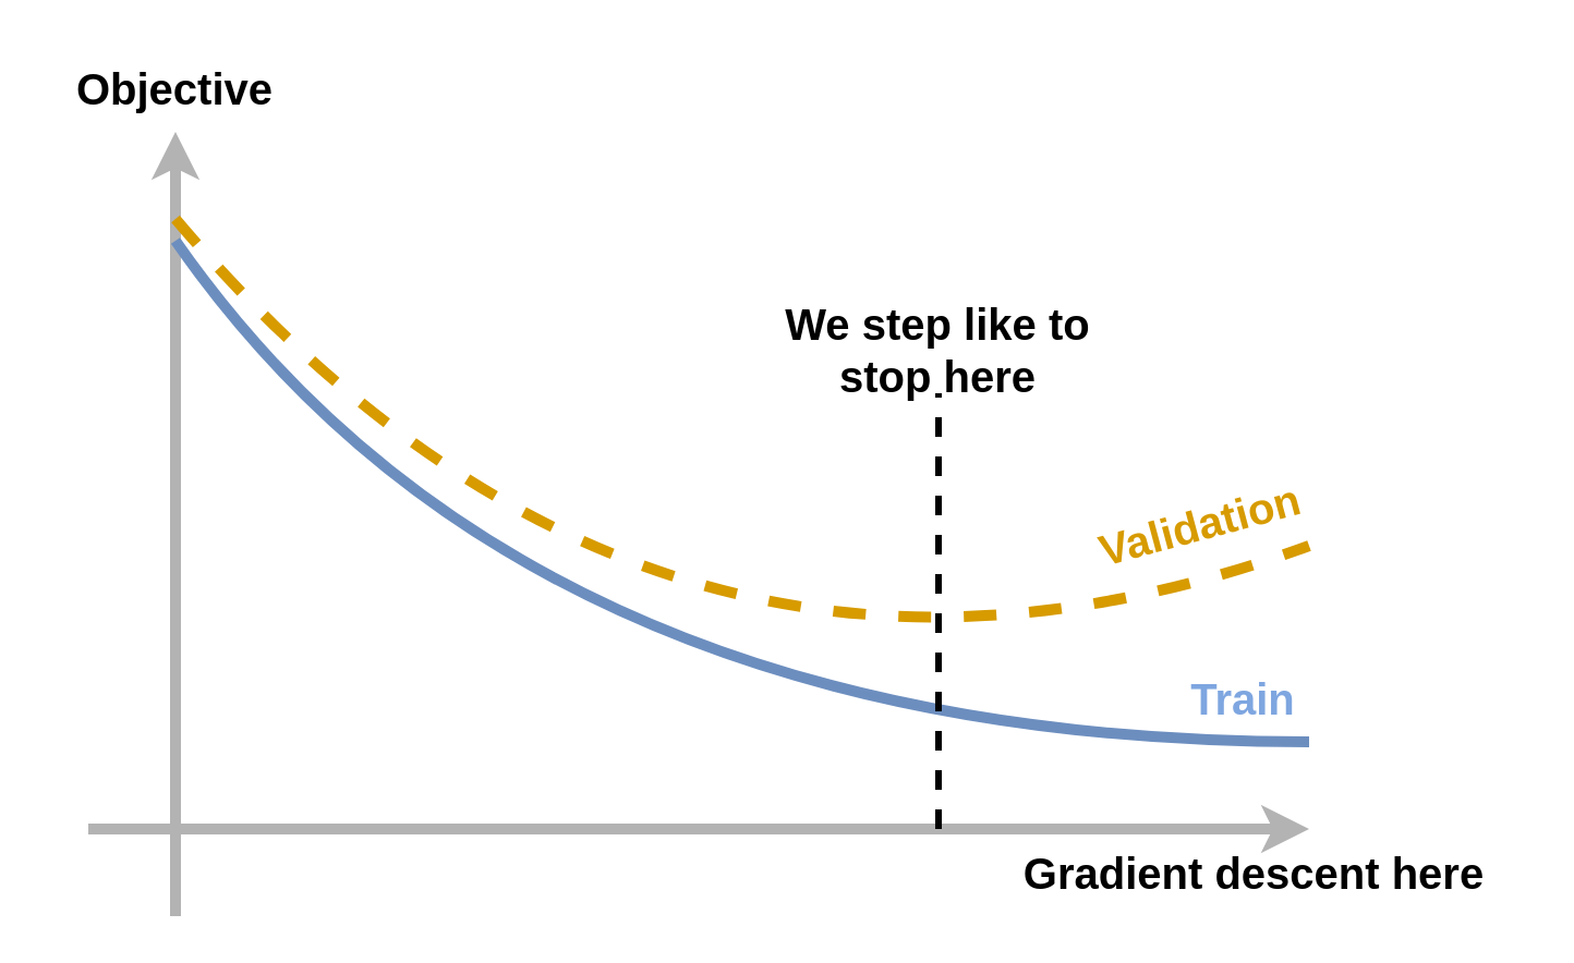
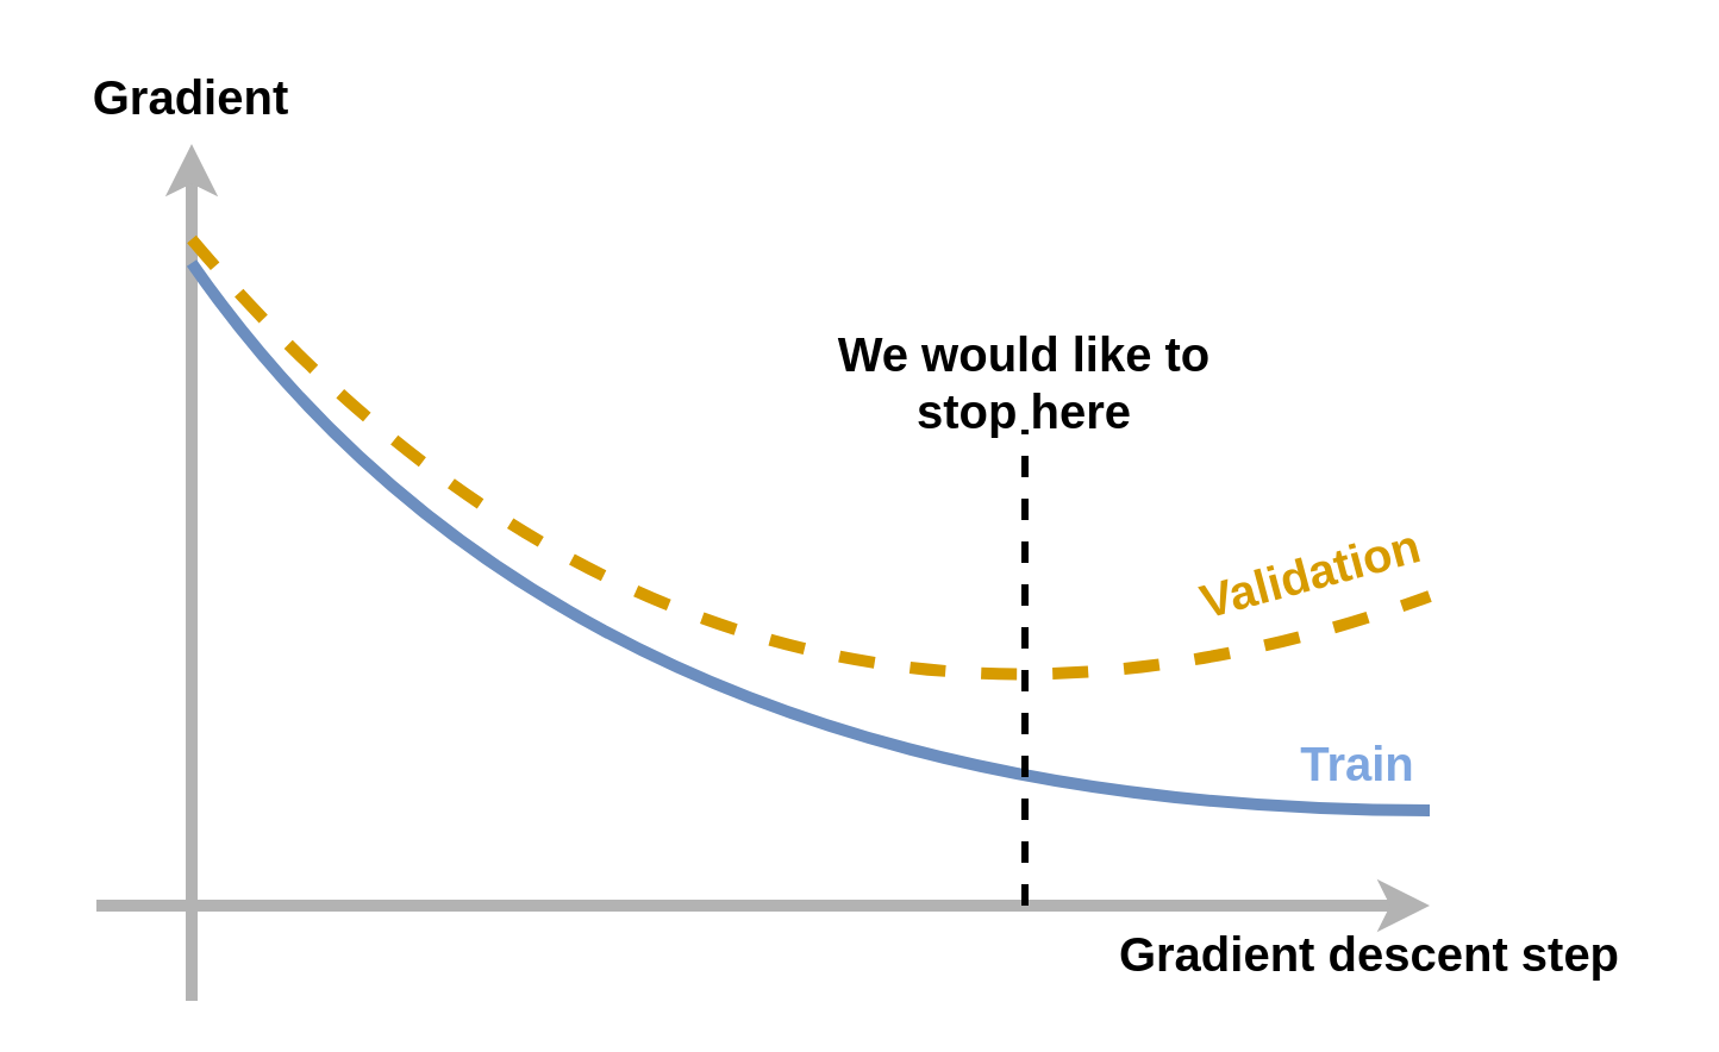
  <mxCell id="0" />
  <mxCell id="1" parent="0" />
  <mxCell id="2" value="" style="endArrow=classic;html=1;strokeWidth=5;strokeColor=#B3B3B3;" edge="1" parent="1"><mxGeometry width="50" height="50" relative="1" as="geometry"><mxPoint x="80" y="420" as="sourcePoint" /><mxPoint x="80" y="60" as="targetPoint" /></mxGeometry></mxCell>
  <mxCell id="3" value="" style="endArrow=classic;html=1;strokeWidth=5;strokeColor=#B3B3B3;" edge="1" parent="1"><mxGeometry width="50" height="50" relative="1" as="geometry"><mxPoint x="40" y="380" as="sourcePoint" /><mxPoint x="600" y="380" as="targetPoint" /></mxGeometry></mxCell>
  <mxCell id="4" value="" style="curved=1;endArrow=none;html=1;strokeColor=#6c8ebf;strokeWidth=5;fontSize=20;fontColor=#B3B3B3;endFill=0;fillColor=#dae8fc;" edge="1" parent="1"><mxGeometry width="50" height="50" relative="1" as="geometry"><mxPoint x="80" y="110" as="sourcePoint" /><mxPoint x="600" y="340" as="targetPoint" /><Array as="points"><mxPoint x="240" y="340" /></Array></mxGeometry></mxCell>
  <mxCell id="5" value="Train" style="text;html=1;strokeColor=none;fillColor=none;align=center;verticalAlign=middle;whiteSpace=wrap;rounded=0;fontSize=20;fontColor=#7EA6E0;fontStyle=1;rotation=0;" vertex="1" parent="1"><mxGeometry x="500" y="310" width="140" height="20" as="geometry" /></mxCell>
- <mxCell id="6" value="Gradient descent here" style="text;html=1;strokeColor=none;fillColor=none;align=center;verticalAlign=middle;whiteSpace=wrap;rounded=0;fontSize=20;fontStyle=1" vertex="1" parent="1"><mxGeometry x="450" y="380" width="250" height="40" as="geometry" /></mxCell>
- <mxCell id="7" value="Objective" style="text;html=1;strokeColor=none;fillColor=none;align=center;verticalAlign=middle;whiteSpace=wrap;rounded=0;fontSize=20;fontStyle=1" vertex="1" parent="1"><mxGeometry x="20" y="20" width="120" height="40" as="geometry" /></mxCell>
+ <mxCell id="6" value="Gradient descent step" style="text;html=1;strokeColor=none;fillColor=none;align=center;verticalAlign=middle;whiteSpace=wrap;rounded=0;fontSize=20;fontStyle=1" vertex="1" parent="1"><mxGeometry x="450" y="380" width="250" height="40" as="geometry" /></mxCell>
+ <mxCell id="7" value="Gradient" style="text;html=1;strokeColor=none;fillColor=none;align=center;verticalAlign=middle;whiteSpace=wrap;rounded=0;fontSize=20;fontStyle=1" vertex="1" parent="1"><mxGeometry x="20" y="20" width="120" height="40" as="geometry" /></mxCell>
  <mxCell id="8" value="" style="curved=1;endArrow=none;html=1;strokeColor=#d79b00;strokeWidth=5;fontSize=20;fontColor=#B3B3B3;endFill=0;dashed=1;fillColor=#ffe6cc;" edge="1" parent="1"><mxGeometry width="50" height="50" relative="1" as="geometry"><mxPoint x="80" y="100" as="sourcePoint" /><mxPoint x="600" y="250" as="targetPoint" /><Array as="points"><mxPoint x="300" y="360" /></Array></mxGeometry></mxCell>
  <mxCell id="9" value="&lt;font color=&quot;#d79b00&quot;&gt;Validation&lt;/font&gt;" style="text;html=1;strokeColor=none;fillColor=none;align=center;verticalAlign=middle;whiteSpace=wrap;rounded=0;fontSize=20;fontStyle=1;rotation=-15;fontColor=#FFD966;" vertex="1" parent="1"><mxGeometry x="480" y="230" width="140" height="20" as="geometry" /></mxCell>
  <mxCell id="10" value="" style="endArrow=none;html=1;strokeWidth=3;fontSize=20;fontColor=#82B366;dashed=1;" edge="1" parent="1"><mxGeometry width="50" height="50" relative="1" as="geometry"><mxPoint x="430" y="380" as="sourcePoint" /><mxPoint x="430" y="180" as="targetPoint" /></mxGeometry></mxCell>
- <mxCell id="11" value="We step like to stop here" style="text;html=1;strokeColor=none;fillColor=none;align=center;verticalAlign=middle;whiteSpace=wrap;rounded=0;fontSize=20;fontStyle=1" vertex="1" parent="1"><mxGeometry x="350" y="140" width="160" height="40" as="geometry" /></mxCell>
+ <mxCell id="11" value="We would like to stop here" style="text;html=1;strokeColor=none;fillColor=none;align=center;verticalAlign=middle;whiteSpace=wrap;rounded=0;fontSize=20;fontStyle=1" vertex="1" parent="1"><mxGeometry x="350" y="140" width="160" height="40" as="geometry" /></mxCell>
